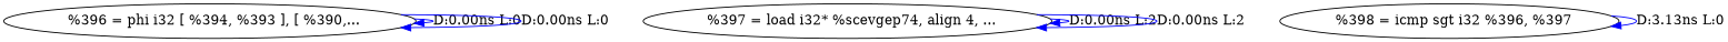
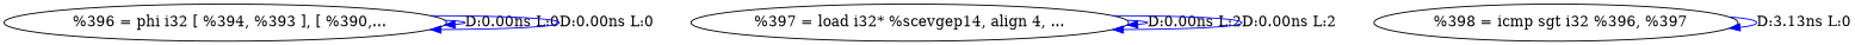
  digraph {
    edge [color=blue]
    n1 [label="  %396 = phi i32 [ %394, %393 ], [ %390,..."]
-   n2 [label="  %397 = load i32* %scevgep74, align 4, ..."]
+   n2 [label="%397 = load i32* %scevgep14, align 4, ..."]
    n3 [label="  %398 = icmp sgt i32 %396, %397"]
    n1 -> n1 [label="D:0.00ns L:0"]
    n1 -> n1 [label="D:0.00ns L:0"]
    n2 -> n2 [label="D:0.00ns L:2"]
    n2 -> n2 [label="D:0.00ns L:2"]
    n3 -> n3 [label="D:3.13ns L:0"]
  }
